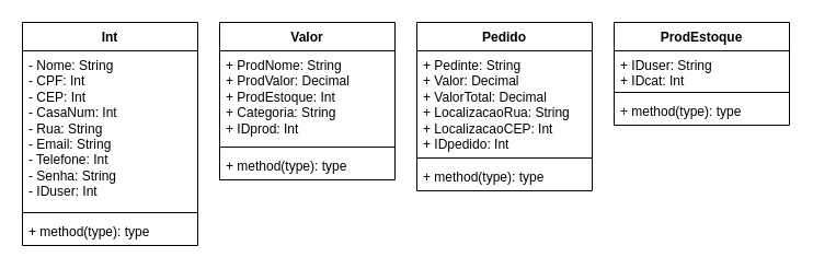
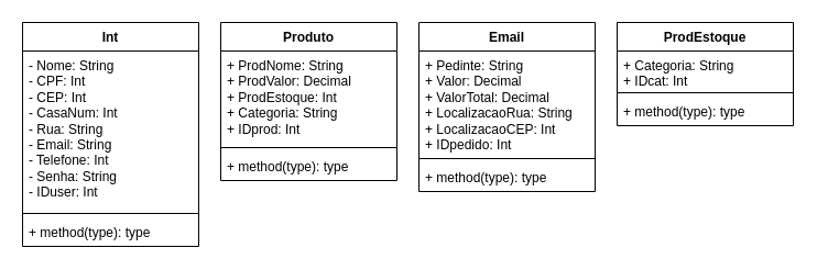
  <mxCell id="0" />
  <mxCell id="1" parent="0" />
  <mxCell id="2" value="Int" style="swimlane;fontStyle=1;align=center;verticalAlign=top;childLayout=stackLayout;horizontal=1;startSize=26;horizontalStack=0;resizeParent=1;resizeParentMax=0;resizeLast=0;collapsible=1;marginBottom=0;whiteSpace=wrap;html=1;" vertex="1" parent="1"><mxGeometry x="20" y="20" width="160" height="204" as="geometry" /></mxCell>
  <mxCell id="3" value="- Nome: String&lt;br&gt;- CPF: Int&lt;br&gt;- CEP: Int&lt;br&gt;- CasaNum: Int&lt;br&gt;- Rua: String&lt;br&gt;- Email: String&lt;br&gt;- Telefone: Int&lt;br&gt;- Senha: String&lt;br&gt;- IDuser: Int" style="text;strokeColor=none;fillColor=none;align=left;verticalAlign=top;spacingLeft=4;spacingRight=4;overflow=hidden;rotatable=0;points=[[0,0.5],[1,0.5]];portConstraint=eastwest;whiteSpace=wrap;html=1;" vertex="1" parent="2"><mxGeometry y="26" width="160" height="144" as="geometry" /></mxCell>
  <mxCell id="4" value="" style="line;strokeWidth=1;fillColor=none;align=left;verticalAlign=middle;spacingTop=-1;spacingLeft=3;spacingRight=3;rotatable=0;labelPosition=right;points=[];portConstraint=eastwest;strokeColor=inherit;" vertex="1" parent="2"><mxGeometry y="170" width="160" height="8" as="geometry" /></mxCell>
  <mxCell id="5" value="+ method(type): type" style="text;strokeColor=none;fillColor=none;align=left;verticalAlign=top;spacingLeft=4;spacingRight=4;overflow=hidden;rotatable=0;points=[[0,0.5],[1,0.5]];portConstraint=eastwest;whiteSpace=wrap;html=1;" vertex="1" parent="2"><mxGeometry y="178" width="160" height="26" as="geometry" /></mxCell>
- <mxCell id="6" value="Valor" style="swimlane;fontStyle=1;align=center;verticalAlign=top;childLayout=stackLayout;horizontal=1;startSize=26;horizontalStack=0;resizeParent=1;resizeParentMax=0;resizeLast=0;collapsible=1;marginBottom=0;whiteSpace=wrap;html=1;" vertex="1" parent="1"><mxGeometry x="200" y="20" width="160" height="144" as="geometry" /></mxCell>
+ <mxCell id="6" value="Produto" style="swimlane;fontStyle=1;align=center;verticalAlign=top;childLayout=stackLayout;horizontal=1;startSize=26;horizontalStack=0;resizeParent=1;resizeParentMax=0;resizeLast=0;collapsible=1;marginBottom=0;whiteSpace=wrap;html=1;" vertex="1" parent="1"><mxGeometry x="200" y="20" width="160" height="144" as="geometry" /></mxCell>
  <mxCell id="7" value="+ ProdNome: String&lt;br&gt;+ ProdValor: Decimal&lt;br&gt;+ ProdEstoque: Int&lt;br&gt;+ Categoria: String&lt;br&gt;+ IDprod: Int" style="text;strokeColor=none;fillColor=none;align=left;verticalAlign=top;spacingLeft=4;spacingRight=4;overflow=hidden;rotatable=0;points=[[0,0.5],[1,0.5]];portConstraint=eastwest;whiteSpace=wrap;html=1;" vertex="1" parent="6"><mxGeometry y="26" width="160" height="84" as="geometry" /></mxCell>
  <mxCell id="8" value="" style="line;strokeWidth=1;fillColor=none;align=left;verticalAlign=middle;spacingTop=-1;spacingLeft=3;spacingRight=3;rotatable=0;labelPosition=right;points=[];portConstraint=eastwest;strokeColor=inherit;" vertex="1" parent="6"><mxGeometry y="110" width="160" height="8" as="geometry" /></mxCell>
  <mxCell id="9" value="+ method(type): type" style="text;strokeColor=none;fillColor=none;align=left;verticalAlign=top;spacingLeft=4;spacingRight=4;overflow=hidden;rotatable=0;points=[[0,0.5],[1,0.5]];portConstraint=eastwest;whiteSpace=wrap;html=1;" vertex="1" parent="6"><mxGeometry y="118" width="160" height="26" as="geometry" /></mxCell>
- <mxCell id="10" value="Pedido" style="swimlane;fontStyle=1;align=center;verticalAlign=top;childLayout=stackLayout;horizontal=1;startSize=26;horizontalStack=0;resizeParent=1;resizeParentMax=0;resizeLast=0;collapsible=1;marginBottom=0;whiteSpace=wrap;html=1;" vertex="1" parent="1"><mxGeometry x="380" y="20" width="160" height="154" as="geometry" /></mxCell>
+ <mxCell id="10" value="Email" style="swimlane;fontStyle=1;align=center;verticalAlign=top;childLayout=stackLayout;horizontal=1;startSize=26;horizontalStack=0;resizeParent=1;resizeParentMax=0;resizeLast=0;collapsible=1;marginBottom=0;whiteSpace=wrap;html=1;" vertex="1" parent="1"><mxGeometry x="380" y="20" width="160" height="154" as="geometry" /></mxCell>
  <mxCell id="11" value="+ Pedinte: String&lt;br&gt;+ Valor: Decimal&lt;br&gt;+ ValorTotal: Decimal&lt;br&gt;+ LocalizacaoRua: String&lt;br&gt;+ LocalizacaoCEP: Int&lt;br&gt;+ IDpedido: Int" style="text;strokeColor=none;fillColor=none;align=left;verticalAlign=top;spacingLeft=4;spacingRight=4;overflow=hidden;rotatable=0;points=[[0,0.5],[1,0.5]];portConstraint=eastwest;whiteSpace=wrap;html=1;" vertex="1" parent="10"><mxGeometry y="26" width="160" height="94" as="geometry" /></mxCell>
  <mxCell id="12" value="" style="line;strokeWidth=1;fillColor=none;align=left;verticalAlign=middle;spacingTop=-1;spacingLeft=3;spacingRight=3;rotatable=0;labelPosition=right;points=[];portConstraint=eastwest;strokeColor=inherit;" vertex="1" parent="10"><mxGeometry y="120" width="160" height="8" as="geometry" /></mxCell>
  <mxCell id="13" value="+ method(type): type" style="text;strokeColor=none;fillColor=none;align=left;verticalAlign=top;spacingLeft=4;spacingRight=4;overflow=hidden;rotatable=0;points=[[0,0.5],[1,0.5]];portConstraint=eastwest;whiteSpace=wrap;html=1;" vertex="1" parent="10"><mxGeometry y="128" width="160" height="26" as="geometry" /></mxCell>
  <mxCell id="14" value="ProdEstoque" style="swimlane;fontStyle=1;align=center;verticalAlign=top;childLayout=stackLayout;horizontal=1;startSize=26;horizontalStack=0;resizeParent=1;resizeParentMax=0;resizeLast=0;collapsible=1;marginBottom=0;whiteSpace=wrap;html=1;" vertex="1" parent="1"><mxGeometry x="560" y="20" width="160" height="94" as="geometry" /></mxCell>
- <mxCell id="15" value="+ IDuser: String&lt;br&gt;+ IDcat: Int" style="text;strokeColor=none;fillColor=none;align=left;verticalAlign=top;spacingLeft=4;spacingRight=4;overflow=hidden;rotatable=0;points=[[0,0.5],[1,0.5]];portConstraint=eastwest;whiteSpace=wrap;html=1;" vertex="1" parent="14"><mxGeometry y="26" width="160" height="34" as="geometry" /></mxCell>
+ <mxCell id="15" value="+ Categoria: String&lt;br&gt;+ IDcat: Int" style="text;strokeColor=none;fillColor=none;align=left;verticalAlign=top;spacingLeft=4;spacingRight=4;overflow=hidden;rotatable=0;points=[[0,0.5],[1,0.5]];portConstraint=eastwest;whiteSpace=wrap;html=1;" vertex="1" parent="14"><mxGeometry y="26" width="160" height="34" as="geometry" /></mxCell>
  <mxCell id="16" value="" style="line;strokeWidth=1;fillColor=none;align=left;verticalAlign=middle;spacingTop=-1;spacingLeft=3;spacingRight=3;rotatable=0;labelPosition=right;points=[];portConstraint=eastwest;strokeColor=inherit;" vertex="1" parent="14"><mxGeometry y="60" width="160" height="8" as="geometry" /></mxCell>
  <mxCell id="17" value="+ method(type): type" style="text;strokeColor=none;fillColor=none;align=left;verticalAlign=top;spacingLeft=4;spacingRight=4;overflow=hidden;rotatable=0;points=[[0,0.5],[1,0.5]];portConstraint=eastwest;whiteSpace=wrap;html=1;" vertex="1" parent="14"><mxGeometry y="68" width="160" height="26" as="geometry" /></mxCell>
